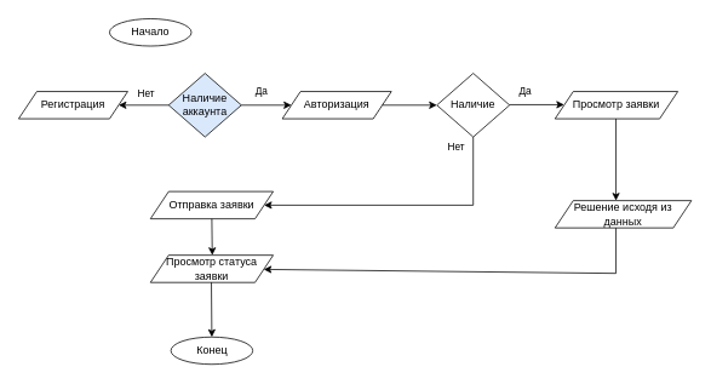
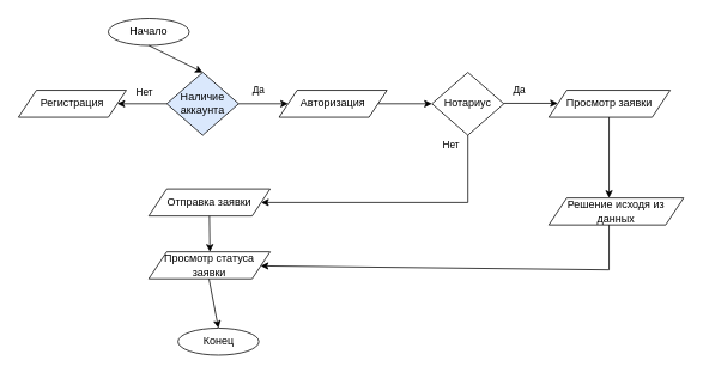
  <mxCell id="0" />
  <mxCell id="1" parent="0" />
  <mxCell id="2" value="Начало" style="ellipse;whiteSpace=wrap;html=1;" vertex="1" parent="1"><mxGeometry x="120" y="20" width="90" height="30" as="geometry" /></mxCell>
  <mxCell id="3" value="Наличие аккаунта" style="rhombus;whiteSpace=wrap;html=1;fillColor=#dae8fc;" vertex="1" parent="1"><mxGeometry x="185" y="80" width="80" height="70" as="geometry" /></mxCell>
+ <mxCell id="4" value="" style="endArrow=classic;html=1;rounded=0;exitX=0.5;exitY=1;exitDx=0;exitDy=0;entryX=0.5;entryY=0;entryDx=0;entryDy=0;" edge="1" parent="1" source="2" target="3"><mxGeometry width="50" height="50" relative="1" as="geometry"><mxPoint x="240" y="120" as="sourcePoint" /><mxPoint x="290" y="70" as="targetPoint" /></mxGeometry></mxCell>
  <mxCell id="5" value="" style="endArrow=classic;html=1;rounded=0;exitX=1;exitY=0.5;exitDx=0;exitDy=0;" edge="1" parent="1" source="3"><mxGeometry width="50" height="50" relative="1" as="geometry"><mxPoint x="330" y="160" as="sourcePoint" /><mxPoint x="320" y="115" as="targetPoint" /></mxGeometry></mxCell>
  <mxCell id="6" value="Нет" style="edgeLabel;html=1;align=center;verticalAlign=middle;resizable=0;points=[];" vertex="1" connectable="0" parent="5"><mxGeometry x="0.237" relative="1" as="geometry"><mxPoint x="201" y="45" as="offset" /></mxGeometry></mxCell>
  <mxCell id="7" value="" style="endArrow=classic;html=1;rounded=0;exitX=0;exitY=0.5;exitDx=0;exitDy=0;" edge="1" parent="1" source="3"><mxGeometry width="50" height="50" relative="1" as="geometry"><mxPoint x="90" y="114.5" as="sourcePoint" /><mxPoint x="130" y="115" as="targetPoint" /></mxGeometry></mxCell>
  <mxCell id="8" value="Нет" style="edgeLabel;html=1;align=center;verticalAlign=middle;resizable=0;points=[];" vertex="1" connectable="0" parent="1"><mxGeometry x="300" y="110" as="geometry"><mxPoint x="-141" y="-9" as="offset" /></mxGeometry></mxCell>
  <mxCell id="9" value="Авторизация" style="shape=parallelogram;perimeter=parallelogramPerimeter;whiteSpace=wrap;html=1;fixedSize=1;" vertex="1" parent="1"><mxGeometry x="310" y="100" width="120" height="30" as="geometry" /></mxCell>
  <mxCell id="10" value="Регистрация" style="shape=parallelogram;perimeter=parallelogramPerimeter;whiteSpace=wrap;html=1;fixedSize=1;" vertex="1" parent="1"><mxGeometry x="20" y="100" width="120" height="30" as="geometry" /></mxCell>
  <mxCell id="11" value="Отправка заявки" style="shape=parallelogram;perimeter=parallelogramPerimeter;whiteSpace=wrap;html=1;fixedSize=1;" vertex="1" parent="1"><mxGeometry x="165" y="210" width="135" height="30" as="geometry" /></mxCell>
  <mxCell id="12" value="" style="endArrow=classic;html=1;rounded=0;exitX=0.5;exitY=1;exitDx=0;exitDy=0;" edge="1" parent="1" source="11"><mxGeometry width="50" height="50" relative="1" as="geometry"><mxPoint x="240" y="340" as="sourcePoint" /><mxPoint x="233" y="280" as="targetPoint" /></mxGeometry></mxCell>
  <mxCell id="13" value="" style="endArrow=classic;html=1;rounded=0;exitX=1;exitY=0.5;exitDx=0;exitDy=0;" edge="1" parent="1" source="9"><mxGeometry width="50" height="50" relative="1" as="geometry"><mxPoint x="450" y="140" as="sourcePoint" /><mxPoint x="480" y="115" as="targetPoint" /></mxGeometry></mxCell>
- <mxCell id="14" value="Наличие" style="rhombus;whiteSpace=wrap;html=1;" vertex="1" parent="1"><mxGeometry x="480" y="80" width="80" height="70" as="geometry" /></mxCell>
+ <mxCell id="14" value="Нотариус" style="rhombus;whiteSpace=wrap;html=1;" vertex="1" parent="1"><mxGeometry x="480" y="80" width="80" height="70" as="geometry" /></mxCell>
  <mxCell id="15" value="" style="endArrow=classic;html=1;rounded=0;exitX=0.5;exitY=1;exitDx=0;exitDy=0;entryX=1;entryY=0.5;entryDx=0;entryDy=0;" edge="1" parent="1" source="14" target="11"><mxGeometry width="50" height="50" relative="1" as="geometry"><mxPoint x="510" y="190" as="sourcePoint" /><mxPoint x="520" y="200" as="targetPoint" /><Array as="points"><mxPoint x="520" y="225" /></Array></mxGeometry></mxCell>
  <mxCell id="16" value="Да" style="edgeLabel;html=1;align=center;verticalAlign=middle;resizable=0;points=[];" vertex="1" connectable="0" parent="1"><mxGeometry x="280" y="90" as="geometry"><mxPoint x="6" y="9" as="offset" /></mxGeometry></mxCell>
  <mxCell id="17" value="Да" style="edgeLabel;html=1;align=center;verticalAlign=middle;resizable=0;points=[];" vertex="1" connectable="0" parent="1"><mxGeometry x="520" y="170" as="geometry"><mxPoint x="56" y="-71" as="offset" /></mxGeometry></mxCell>
  <mxCell id="18" value="" style="endArrow=classic;html=1;rounded=0;exitX=1;exitY=0.5;exitDx=0;exitDy=0;" edge="1" parent="1"><mxGeometry width="50" height="50" relative="1" as="geometry"><mxPoint x="560" y="114.5" as="sourcePoint" /><mxPoint x="620" y="114.5" as="targetPoint" /></mxGeometry></mxCell>
  <mxCell id="19" value="Просмотр заявки" style="shape=parallelogram;perimeter=parallelogramPerimeter;whiteSpace=wrap;html=1;fixedSize=1;" vertex="1" parent="1"><mxGeometry x="610" y="100" width="135" height="30" as="geometry" /></mxCell>
  <mxCell id="20" value="" style="endArrow=classic;html=1;rounded=0;exitX=0.5;exitY=1;exitDx=0;exitDy=0;" edge="1" parent="1"><mxGeometry width="50" height="50" relative="1" as="geometry"><mxPoint x="677" y="130" as="sourcePoint" /><mxPoint x="677" y="220" as="targetPoint" /></mxGeometry></mxCell>
  <mxCell id="21" value="Решение исходя из данных" style="shape=parallelogram;perimeter=parallelogramPerimeter;whiteSpace=wrap;html=1;fixedSize=1;" vertex="1" parent="1"><mxGeometry x="610" y="220" width="150" height="30" as="geometry" /></mxCell>
- <mxCell id="22" value="Конец" style="ellipse;whiteSpace=wrap;html=1;" vertex="1" parent="1"><mxGeometry x="187.5" y="370" width="90" height="30" as="geometry" /></mxCell>
+ <mxCell id="22" value="Конец" style="ellipse;whiteSpace=wrap;html=1;" vertex="1" parent="1"><mxGeometry x="197.5" y="365" width="90" height="30" as="geometry" /></mxCell>
  <mxCell id="23" value="Просмотр статуса заявки" style="shape=parallelogram;perimeter=parallelogramPerimeter;whiteSpace=wrap;html=1;fixedSize=1;" vertex="1" parent="1"><mxGeometry x="165" y="280" width="135" height="30" as="geometry" /></mxCell>
  <mxCell id="24" value="" style="endArrow=classic;html=1;rounded=0;exitX=0.5;exitY=1;exitDx=0;exitDy=0;entryX=0.5;entryY=0;entryDx=0;entryDy=0;" edge="1" parent="1" target="22"><mxGeometry width="50" height="50" relative="1" as="geometry"><mxPoint x="232" y="310" as="sourcePoint" /><mxPoint x="232" y="350" as="targetPoint" /></mxGeometry></mxCell>
  <mxCell id="25" value="" style="endArrow=classic;html=1;rounded=0;exitX=0.5;exitY=1;exitDx=0;exitDy=0;" edge="1" parent="1" target="23"><mxGeometry width="50" height="50" relative="1" as="geometry"><mxPoint x="677" y="250" as="sourcePoint" /><mxPoint x="677" y="340" as="targetPoint" /><Array as="points"><mxPoint x="677" y="300" /></Array></mxGeometry></mxCell>
